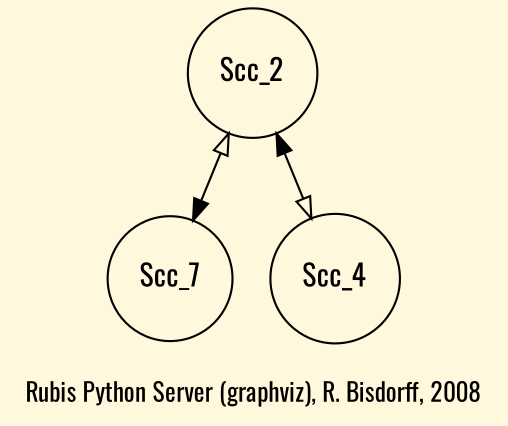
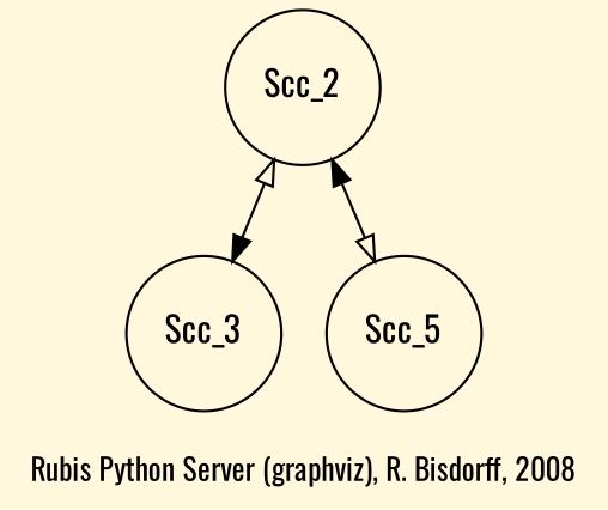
  digraph {
    bgcolor=cornsilk
    fontname=Oswald
    fontsize=12
    label="\nRubis Python Server (graphviz), R. Bisdorff, 2008"
    node [fontname=Oswald shape=circle]
    edge [color=black dir=both fontname=Oswald]
    n1 [label=Scc_2]
-   n2 [label=Scc_7]
-   n3 [label=Scc_4]
+   n2 [label=Scc_3]
+   n3 [label=Scc_5]
    n1 -> n2 [arrowhead=normal arrowtail=empty]
    n1 -> n3 [arrowhead=empty arrowtail=normal]
  }
